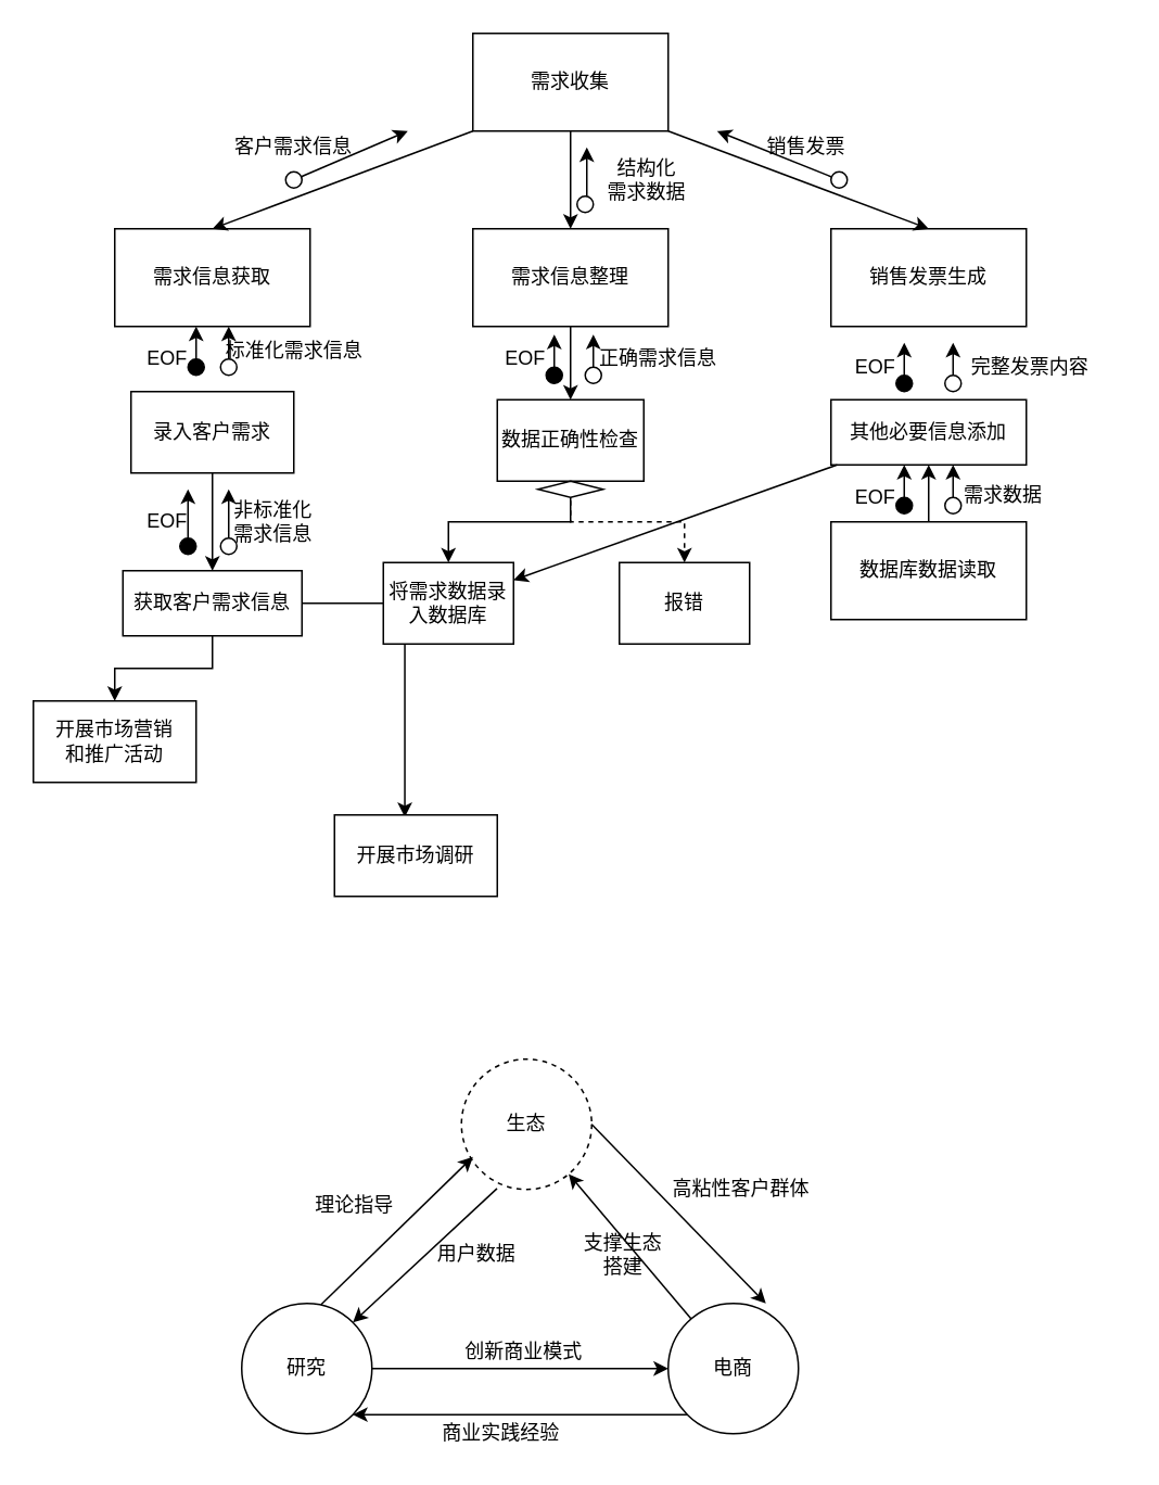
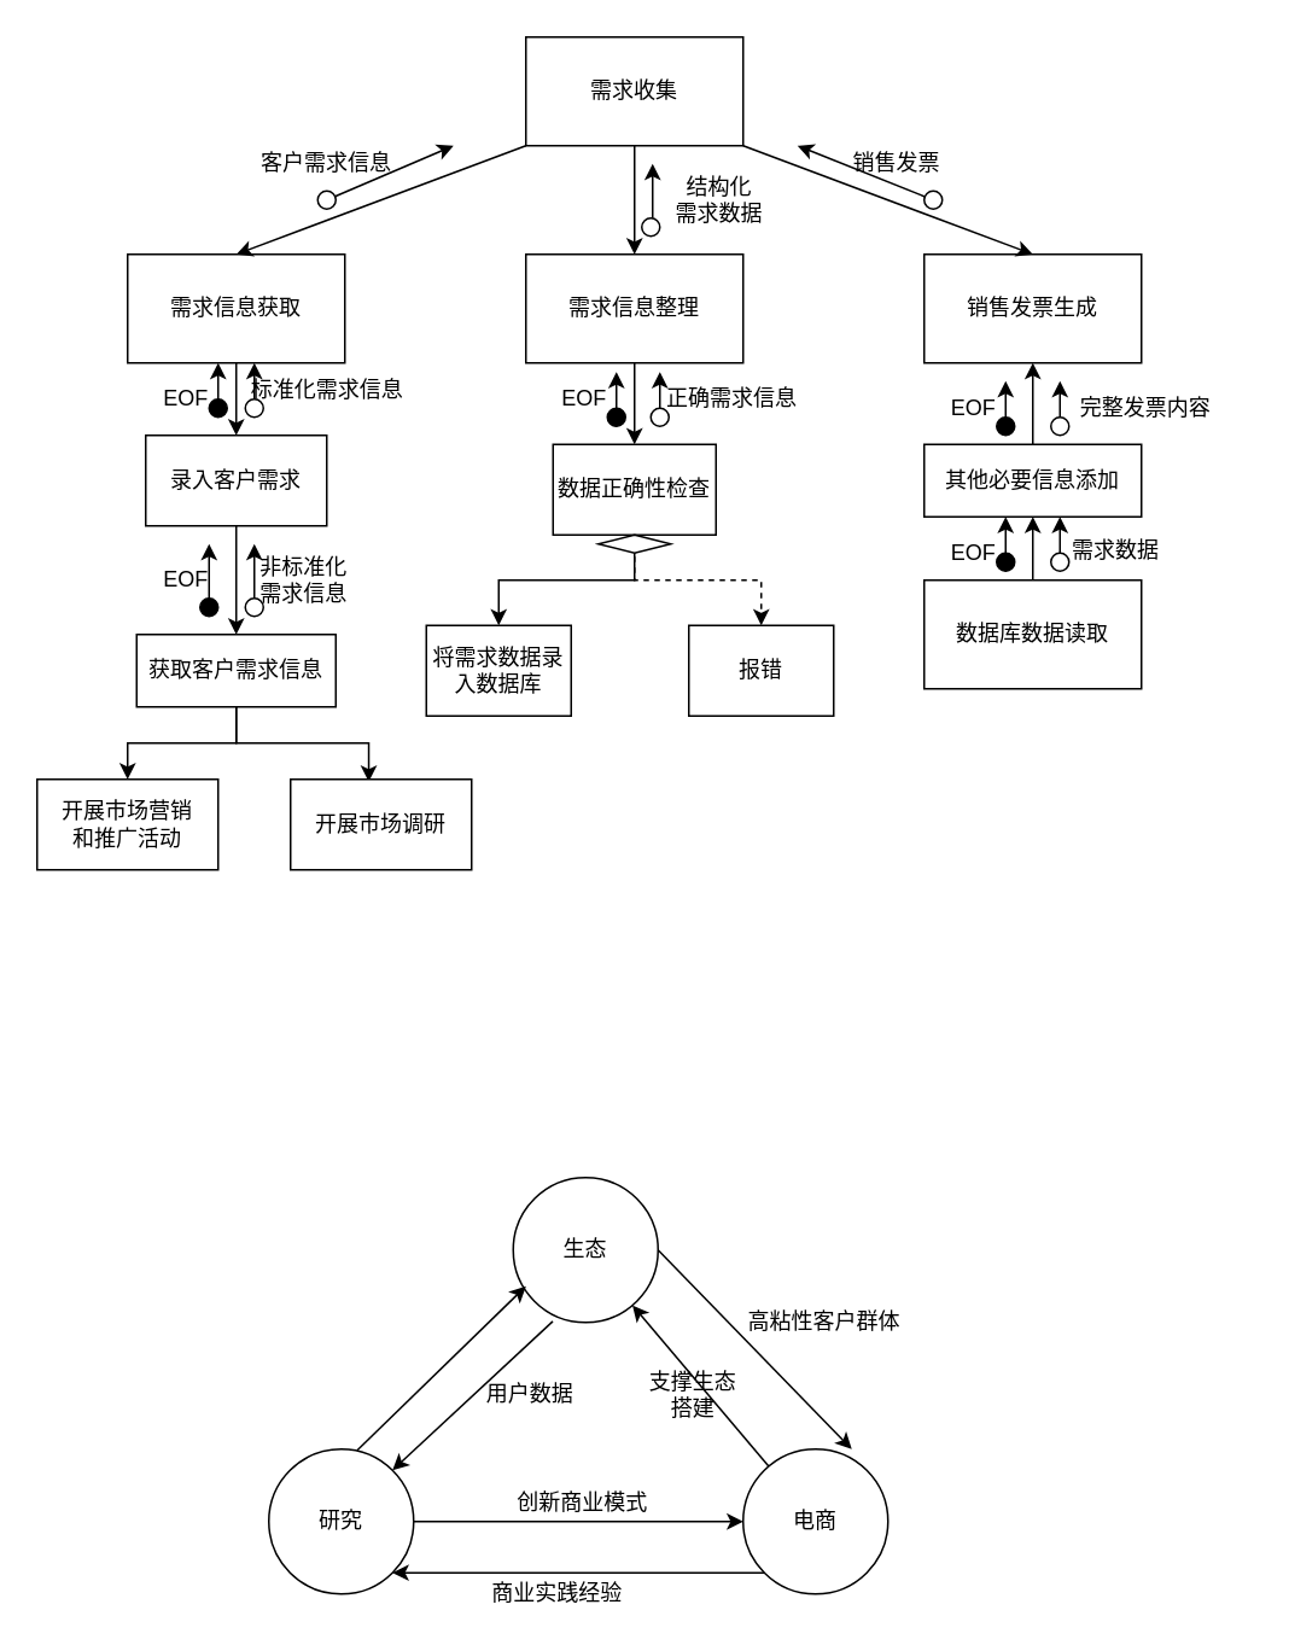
  <mxCell id="0" />
  <mxCell id="1" parent="0" />
  <mxCell id="2" value="需求收集" style="rounded=0;whiteSpace=wrap;html=1;" parent="1" vertex="1"><mxGeometry x="290" y="20" width="120" height="60" as="geometry" /></mxCell>
+ <mxCell id="3" style="edgeStyle=orthogonalEdgeStyle;rounded=0;orthogonalLoop=1;jettySize=auto;html=1;" parent="1" source="4" target="19" edge="1"><mxGeometry relative="1" as="geometry" /></mxCell>
  <mxCell id="4" value="需求信息获取" style="rounded=0;whiteSpace=wrap;html=1;" parent="1" vertex="1"><mxGeometry x="70" y="140" width="120" height="60" as="geometry" /></mxCell>
  <mxCell id="5" style="edgeStyle=orthogonalEdgeStyle;rounded=0;orthogonalLoop=1;jettySize=auto;html=1;entryX=0.5;entryY=0;entryDx=0;entryDy=0;" parent="1" source="6" target="30" edge="1"><mxGeometry relative="1" as="geometry" /></mxCell>
  <mxCell id="6" value="需求信息整理" style="rounded=0;whiteSpace=wrap;html=1;" parent="1" vertex="1"><mxGeometry x="290" y="140" width="120" height="60" as="geometry" /></mxCell>
  <mxCell id="7" value="销售发票生成" style="rounded=0;whiteSpace=wrap;html=1;" parent="1" vertex="1"><mxGeometry x="510" y="140" width="120" height="60" as="geometry" /></mxCell>
  <mxCell id="8" value="" style="endArrow=classic;html=1;exitX=0;exitY=1;exitDx=0;exitDy=0;entryX=0.5;entryY=0;entryDx=0;entryDy=0;" parent="1" source="2" target="4" edge="1"><mxGeometry width="50" height="50" relative="1" as="geometry"><mxPoint x="340" y="230" as="sourcePoint" /><mxPoint x="390" y="180" as="targetPoint" /></mxGeometry></mxCell>
  <mxCell id="9" value="" style="endArrow=classic;html=1;exitX=0.5;exitY=1;exitDx=0;exitDy=0;entryX=0.5;entryY=0;entryDx=0;entryDy=0;" parent="1" source="2" target="6" edge="1"><mxGeometry width="50" height="50" relative="1" as="geometry"><mxPoint x="340" y="230" as="sourcePoint" /><mxPoint x="390" y="180" as="targetPoint" /></mxGeometry></mxCell>
  <mxCell id="10" value="" style="endArrow=classic;html=1;exitX=1;exitY=1;exitDx=0;exitDy=0;entryX=0.5;entryY=0;entryDx=0;entryDy=0;" parent="1" source="2" target="7" edge="1"><mxGeometry width="50" height="50" relative="1" as="geometry"><mxPoint x="340" y="230" as="sourcePoint" /><mxPoint x="390" y="180" as="targetPoint" /></mxGeometry></mxCell>
  <mxCell id="11" value="" style="endArrow=classic;html=1;startArrow=none;" parent="1" source="64" edge="1"><mxGeometry width="50" height="50" relative="1" as="geometry"><mxPoint x="180" y="110" as="sourcePoint" /><mxPoint x="250" y="80" as="targetPoint" /></mxGeometry></mxCell>
  <mxCell id="12" value="客户需求信息" style="text;html=1;strokeColor=none;fillColor=none;align=center;verticalAlign=middle;whiteSpace=wrap;rounded=0;" parent="1" vertex="1"><mxGeometry x="140" y="80" width="80" height="20" as="geometry" /></mxCell>
  <mxCell id="13" style="edgeStyle=orthogonalEdgeStyle;rounded=0;orthogonalLoop=1;jettySize=auto;html=1;entryX=0.5;entryY=0;entryDx=0;entryDy=0;" parent="1" source="15" target="16" edge="1"><mxGeometry relative="1" as="geometry" /></mxCell>
  <mxCell id="14" style="edgeStyle=orthogonalEdgeStyle;rounded=0;orthogonalLoop=1;jettySize=auto;html=1;entryX=0.432;entryY=0.028;entryDx=0;entryDy=0;entryPerimeter=0;" parent="1" source="15" target="17" edge="1"><mxGeometry relative="1" as="geometry" /></mxCell>
  <mxCell id="15" value="获取客户需求信息" style="rounded=0;whiteSpace=wrap;html=1;" parent="1" vertex="1"><mxGeometry x="75" y="350" width="110" height="40" as="geometry" /></mxCell>
  <mxCell id="16" value="开展市场营销&lt;br&gt;和推广活动" style="rounded=0;whiteSpace=wrap;html=1;" parent="1" vertex="1"><mxGeometry x="20" y="430" width="100" height="50" as="geometry" /></mxCell>
- <mxCell id="17" value="开展市场调研" style="rounded=0;whiteSpace=wrap;html=1;" parent="1" vertex="1"><mxGeometry x="205" y="500" width="100" height="50" as="geometry" /></mxCell>
+ <mxCell id="17" value="开展市场调研" style="rounded=0;whiteSpace=wrap;html=1;" parent="1" vertex="1"><mxGeometry x="160" y="430" width="100" height="50" as="geometry" /></mxCell>
  <mxCell id="18" style="edgeStyle=orthogonalEdgeStyle;rounded=0;orthogonalLoop=1;jettySize=auto;html=1;" parent="1" source="19" target="15" edge="1"><mxGeometry relative="1" as="geometry" /></mxCell>
  <mxCell id="19" value="录入客户需求" style="rounded=0;whiteSpace=wrap;html=1;" parent="1" vertex="1"><mxGeometry x="80" y="240" width="100" height="50" as="geometry" /></mxCell>
  <mxCell id="20" value="" style="endArrow=classic;html=1;" parent="1" edge="1"><mxGeometry width="50" height="50" relative="1" as="geometry"><mxPoint x="140" y="330" as="sourcePoint" /><mxPoint x="140" y="300" as="targetPoint" /></mxGeometry></mxCell>
  <mxCell id="21" value="非标准化&lt;br&gt;需求信息" style="text;html=1;strokeColor=none;fillColor=none;align=center;verticalAlign=middle;whiteSpace=wrap;rounded=0;" parent="1" vertex="1"><mxGeometry x="115" y="310" width="105" height="20" as="geometry" /></mxCell>
  <mxCell id="22" value="" style="endArrow=classic;html=1;startArrow=none;" parent="1" edge="1"><mxGeometry width="50" height="50" relative="1" as="geometry"><mxPoint x="140" y="220" as="sourcePoint" /><mxPoint x="140" y="200" as="targetPoint" /></mxGeometry></mxCell>
  <mxCell id="23" value="标准化需求信息" style="text;html=1;strokeColor=none;fillColor=none;align=center;verticalAlign=middle;whiteSpace=wrap;rounded=0;" parent="1" vertex="1"><mxGeometry x="132.5" y="205" width="95" height="20" as="geometry" /></mxCell>
  <mxCell id="24" value="" style="endArrow=classic;html=1;" parent="1" edge="1"><mxGeometry width="50" height="50" relative="1" as="geometry"><mxPoint x="120" y="230" as="sourcePoint" /><mxPoint x="120" y="200" as="targetPoint" /></mxGeometry></mxCell>
  <mxCell id="25" value="EOF" style="text;html=1;strokeColor=none;fillColor=none;align=center;verticalAlign=middle;whiteSpace=wrap;rounded=0;" parent="1" vertex="1"><mxGeometry x="85" y="210" width="35" height="20" as="geometry" /></mxCell>
  <mxCell id="26" value="" style="endArrow=classic;html=1;" parent="1" edge="1"><mxGeometry width="50" height="50" relative="1" as="geometry"><mxPoint x="115" y="330" as="sourcePoint" /><mxPoint x="115" y="300" as="targetPoint" /></mxGeometry></mxCell>
  <mxCell id="27" value="EOF" style="text;html=1;strokeColor=none;fillColor=none;align=center;verticalAlign=middle;whiteSpace=wrap;rounded=0;" parent="1" vertex="1"><mxGeometry x="85" y="310" width="35" height="20" as="geometry" /></mxCell>
  <mxCell id="28" style="edgeStyle=orthogonalEdgeStyle;rounded=0;orthogonalLoop=1;jettySize=auto;html=1;" parent="1" source="30" target="31" edge="1"><mxGeometry relative="1" as="geometry" /></mxCell>
  <mxCell id="29" style="edgeStyle=orthogonalEdgeStyle;rounded=0;orthogonalLoop=1;jettySize=auto;html=1;entryX=0.5;entryY=0;entryDx=0;entryDy=0;dashed=1;" parent="1" source="30" target="32" edge="1"><mxGeometry relative="1" as="geometry" /></mxCell>
  <mxCell id="30" value="数据正确性检查" style="rounded=0;whiteSpace=wrap;html=1;" parent="1" vertex="1"><mxGeometry x="305" y="245" width="90" height="50" as="geometry" /></mxCell>
  <mxCell id="31" value="将需求数据录入数据库" style="rounded=0;whiteSpace=wrap;html=1;" parent="1" vertex="1"><mxGeometry x="235" y="345" width="80" height="50" as="geometry" /></mxCell>
  <mxCell id="32" value="报错" style="rounded=0;whiteSpace=wrap;html=1;" parent="1" vertex="1"><mxGeometry x="380" y="345" width="80" height="50" as="geometry" /></mxCell>
  <mxCell id="33" value="" style="rhombus;whiteSpace=wrap;html=1;" parent="1" vertex="1"><mxGeometry x="330" y="295" width="40" height="10" as="geometry" /></mxCell>
  <mxCell id="34" value="" style="endArrow=classic;html=1;" parent="1" edge="1"><mxGeometry width="50" height="50" relative="1" as="geometry"><mxPoint x="360" y="120" as="sourcePoint" /><mxPoint x="360" y="90" as="targetPoint" /></mxGeometry></mxCell>
  <mxCell id="35" value="结构化&lt;br&gt;需求数据" style="text;html=1;strokeColor=none;fillColor=none;align=center;verticalAlign=middle;whiteSpace=wrap;rounded=0;" parent="1" vertex="1"><mxGeometry x="364" y="100" width="66" height="20" as="geometry" /></mxCell>
  <mxCell id="36" style="edgeStyle=orthogonalEdgeStyle;rounded=0;orthogonalLoop=1;jettySize=auto;html=1;" parent="1" source="37" target="38" edge="1"><mxGeometry relative="1" as="geometry" /></mxCell>
  <mxCell id="37" value="数据库数据读取" style="rounded=0;whiteSpace=wrap;html=1;" parent="1" vertex="1"><mxGeometry x="510" y="320" width="120" height="60" as="geometry" /></mxCell>
  <mxCell id="38" value="其他必要信息添加" style="rounded=0;whiteSpace=wrap;html=1;" parent="1" vertex="1"><mxGeometry x="510" y="245" width="120" height="40" as="geometry" /></mxCell>
  <mxCell id="39" value="正确需求信息" style="text;html=1;strokeColor=none;fillColor=none;align=center;verticalAlign=middle;whiteSpace=wrap;rounded=0;" parent="1" vertex="1"><mxGeometry x="359" y="210" width="90" height="20" as="geometry" /></mxCell>
- <mxCell id="40" value="" style="endArrow=classic;html=1;" parent="1" source="38" target="31" edge="1"><mxGeometry width="50" height="50" relative="1" as="geometry"><mxPoint x="700" y="220" as="sourcePoint" /><mxPoint x="750" y="170" as="targetPoint" /></mxGeometry></mxCell>
+ <mxCell id="40" value="" style="endArrow=classic;html=1;entryX=0.5;entryY=1;entryDx=0;entryDy=0;" parent="1" source="38" target="7" edge="1"><mxGeometry width="50" height="50" relative="1" as="geometry"><mxPoint x="700" y="220" as="sourcePoint" /><mxPoint x="750" y="170" as="targetPoint" /></mxGeometry></mxCell>
  <mxCell id="41" value="" style="endArrow=classic;html=1;" parent="1" edge="1"><mxGeometry width="50" height="50" relative="1" as="geometry"><mxPoint x="585" y="230" as="sourcePoint" /><mxPoint x="585" y="210" as="targetPoint" /></mxGeometry></mxCell>
  <mxCell id="42" value="完整发票内容" style="text;html=1;strokeColor=none;fillColor=none;align=center;verticalAlign=middle;whiteSpace=wrap;rounded=0;" parent="1" vertex="1"><mxGeometry x="580" y="215" width="105" height="20" as="geometry" /></mxCell>
  <mxCell id="43" value="" style="endArrow=classic;html=1;startArrow=none;" parent="1" source="62" edge="1"><mxGeometry width="50" height="50" relative="1" as="geometry"><mxPoint x="520" y="110" as="sourcePoint" /><mxPoint x="440" y="80" as="targetPoint" /></mxGeometry></mxCell>
  <mxCell id="44" value="销售发票" style="text;html=1;strokeColor=none;fillColor=none;align=center;verticalAlign=middle;whiteSpace=wrap;rounded=0;" parent="1" vertex="1"><mxGeometry x="470" y="80" width="50" height="20" as="geometry" /></mxCell>
  <mxCell id="45" value="" style="ellipse;whiteSpace=wrap;html=1;aspect=fixed;color=black;fillColor=#000000;" parent="1" vertex="1"><mxGeometry x="115" y="220" width="10" height="10" as="geometry" /></mxCell>
  <mxCell id="46" value="" style="ellipse;whiteSpace=wrap;html=1;aspect=fixed;color=black;fillColor=#000000;" parent="1" vertex="1"><mxGeometry x="110" y="330" width="10" height="10" as="geometry" /></mxCell>
  <mxCell id="47" value="" style="endArrow=classic;html=1;" parent="1" edge="1"><mxGeometry width="50" height="50" relative="1" as="geometry"><mxPoint x="340" y="235" as="sourcePoint" /><mxPoint x="340" y="205" as="targetPoint" /></mxGeometry></mxCell>
  <mxCell id="48" value="EOF" style="text;html=1;strokeColor=none;fillColor=none;align=center;verticalAlign=middle;whiteSpace=wrap;rounded=0;" parent="1" vertex="1"><mxGeometry x="305" y="210" width="35" height="20" as="geometry" /></mxCell>
  <mxCell id="49" value="" style="ellipse;whiteSpace=wrap;html=1;aspect=fixed;color=black;fillColor=#000000;" parent="1" vertex="1"><mxGeometry x="335" y="225" width="10" height="10" as="geometry" /></mxCell>
  <mxCell id="50" value="" style="endArrow=classic;html=1;" parent="1" edge="1"><mxGeometry width="50" height="50" relative="1" as="geometry"><mxPoint x="555" y="240" as="sourcePoint" /><mxPoint x="555" y="210" as="targetPoint" /></mxGeometry></mxCell>
  <mxCell id="51" value="EOF" style="text;html=1;strokeColor=none;fillColor=none;align=center;verticalAlign=middle;whiteSpace=wrap;rounded=0;" parent="1" vertex="1"><mxGeometry x="520" y="215" width="35" height="20" as="geometry" /></mxCell>
  <mxCell id="52" value="" style="ellipse;whiteSpace=wrap;html=1;aspect=fixed;color=black;fillColor=#000000;" parent="1" vertex="1"><mxGeometry x="550" y="230" width="10" height="10" as="geometry" /></mxCell>
  <mxCell id="53" value="" style="endArrow=classic;html=1;" parent="1" edge="1"><mxGeometry width="50" height="50" relative="1" as="geometry"><mxPoint x="555" y="315" as="sourcePoint" /><mxPoint x="555" y="285" as="targetPoint" /></mxGeometry></mxCell>
  <mxCell id="54" value="EOF" style="text;html=1;strokeColor=none;fillColor=none;align=center;verticalAlign=middle;whiteSpace=wrap;rounded=0;" parent="1" vertex="1"><mxGeometry x="520" y="295" width="35" height="20" as="geometry" /></mxCell>
  <mxCell id="55" value="" style="ellipse;whiteSpace=wrap;html=1;aspect=fixed;color=black;fillColor=#000000;" parent="1" vertex="1"><mxGeometry x="550" y="305" width="10" height="10" as="geometry" /></mxCell>
  <mxCell id="56" value="" style="ellipse;whiteSpace=wrap;html=1;aspect=fixed;color=black;fillColor=#FFFFFF;" parent="1" vertex="1"><mxGeometry x="580" y="230" width="10" height="10" as="geometry" /></mxCell>
  <mxCell id="57" value="" style="endArrow=classic;html=1;" parent="1" edge="1"><mxGeometry width="50" height="50" relative="1" as="geometry"><mxPoint x="585" y="305" as="sourcePoint" /><mxPoint x="585" y="285" as="targetPoint" /></mxGeometry></mxCell>
  <mxCell id="58" value="" style="ellipse;whiteSpace=wrap;html=1;aspect=fixed;color=black;fillColor=#FFFFFF;" parent="1" vertex="1"><mxGeometry x="580" y="305" width="10" height="10" as="geometry" /></mxCell>
  <mxCell id="59" value="&lt;div style=&quot;text-align: center&quot;&gt;&lt;span&gt;&lt;font face=&quot;helvetica&quot;&gt;需求数据&lt;/font&gt;&lt;/span&gt;&lt;/div&gt;" style="text;whiteSpace=wrap;html=1;" parent="1" vertex="1"><mxGeometry x="590" y="290" width="100" height="30" as="geometry" /></mxCell>
  <mxCell id="60" value="" style="endArrow=classic;html=1;" parent="1" edge="1"><mxGeometry width="50" height="50" relative="1" as="geometry"><mxPoint x="364" y="225" as="sourcePoint" /><mxPoint x="364" y="205" as="targetPoint" /></mxGeometry></mxCell>
  <mxCell id="61" value="" style="ellipse;whiteSpace=wrap;html=1;aspect=fixed;color=black;fillColor=#FFFFFF;" parent="1" vertex="1"><mxGeometry x="359" y="225" width="10" height="10" as="geometry" /></mxCell>
  <mxCell id="62" value="" style="ellipse;whiteSpace=wrap;html=1;aspect=fixed;color=black;fillColor=#FFFFFF;" parent="1" vertex="1"><mxGeometry x="510" y="105" width="10" height="10" as="geometry" /></mxCell>
  <mxCell id="63" value="" style="endArrow=none;html=1;" parent="1" target="62" edge="1"><mxGeometry width="50" height="50" relative="1" as="geometry"><mxPoint x="520" y="110" as="sourcePoint" /><mxPoint x="440" y="80" as="targetPoint" /></mxGeometry></mxCell>
  <mxCell id="64" value="" style="ellipse;whiteSpace=wrap;html=1;aspect=fixed;color=black;fillColor=#FFFFFF;" parent="1" vertex="1"><mxGeometry x="175" y="105" width="10" height="10" as="geometry" /></mxCell>
  <mxCell id="65" value="" style="endArrow=none;html=1;" parent="1" target="64" edge="1"><mxGeometry width="50" height="50" relative="1" as="geometry"><mxPoint x="180" y="110" as="sourcePoint" /><mxPoint x="250" y="80" as="targetPoint" /></mxGeometry></mxCell>
  <mxCell id="66" value="" style="ellipse;whiteSpace=wrap;html=1;aspect=fixed;color=black;fillColor=#FFFFFF;" parent="1" vertex="1"><mxGeometry x="135" y="220" width="10" height="10" as="geometry" /></mxCell>
  <mxCell id="67" value="" style="ellipse;whiteSpace=wrap;html=1;aspect=fixed;color=black;fillColor=#FFFFFF;" parent="1" vertex="1"><mxGeometry x="135" y="330" width="10" height="10" as="geometry" /></mxCell>
  <mxCell id="68" value="" style="ellipse;whiteSpace=wrap;html=1;aspect=fixed;color=black;fillColor=#FFFFFF;" parent="1" vertex="1"><mxGeometry x="354" y="120" width="10" height="10" as="geometry" /></mxCell>
- <mxCell id="69" value="生态" style="ellipse;whiteSpace=wrap;html=1;aspect=fixed;dashed=1;" vertex="1" parent="1"><mxGeometry x="283" y="650" width="80" height="80" as="geometry" /></mxCell>
+ <mxCell id="69" value="生态" style="ellipse;whiteSpace=wrap;html=1;aspect=fixed;" vertex="1" parent="1"><mxGeometry x="283" y="650" width="80" height="80" as="geometry" /></mxCell>
  <mxCell id="70" value="研究" style="ellipse;whiteSpace=wrap;html=1;aspect=fixed;" vertex="1" parent="1"><mxGeometry x="148" y="800" width="80" height="80" as="geometry" /></mxCell>
  <mxCell id="71" value="电商" style="ellipse;whiteSpace=wrap;html=1;aspect=fixed;" vertex="1" parent="1"><mxGeometry x="410" y="800" width="80" height="80" as="geometry" /></mxCell>
  <mxCell id="72" value="" style="endArrow=classic;html=1;entryX=0.088;entryY=0.75;entryDx=0;entryDy=0;entryPerimeter=0;exitX=0.61;exitY=0.008;exitDx=0;exitDy=0;exitPerimeter=0;" edge="1" parent="1" source="70" target="69"><mxGeometry width="50" height="50" relative="1" as="geometry"><mxPoint x="210" y="780" as="sourcePoint" /><mxPoint x="260" y="730" as="targetPoint" /></mxGeometry></mxCell>
  <mxCell id="73" value="" style="endArrow=classic;html=1;exitX=0.273;exitY=0.993;exitDx=0;exitDy=0;exitPerimeter=0;entryX=1;entryY=0;entryDx=0;entryDy=0;" edge="1" parent="1" source="69" target="70"><mxGeometry width="50" height="50" relative="1" as="geometry"><mxPoint x="320" y="830" as="sourcePoint" /><mxPoint x="370" y="780" as="targetPoint" /></mxGeometry></mxCell>
  <mxCell id="74" value="" style="endArrow=classic;html=1;" edge="1" parent="1" source="70" target="71"><mxGeometry width="50" height="50" relative="1" as="geometry"><mxPoint x="260" y="870" as="sourcePoint" /><mxPoint x="310" y="820" as="targetPoint" /></mxGeometry></mxCell>
  <mxCell id="75" value="" style="endArrow=classic;html=1;exitX=0;exitY=1;exitDx=0;exitDy=0;entryX=1;entryY=1;entryDx=0;entryDy=0;" edge="1" parent="1" source="71" target="70"><mxGeometry width="50" height="50" relative="1" as="geometry"><mxPoint x="300" y="920" as="sourcePoint" /><mxPoint x="350" y="870" as="targetPoint" /></mxGeometry></mxCell>
- <mxCell id="76" value="理论指导" style="text;html=1;strokeColor=none;fillColor=none;align=center;verticalAlign=middle;whiteSpace=wrap;rounded=0;" vertex="1" parent="1"><mxGeometry x="190" y="730" width="55" height="20" as="geometry" /></mxCell>
  <mxCell id="77" value="用户数据" style="text;html=1;strokeColor=none;fillColor=none;align=center;verticalAlign=middle;whiteSpace=wrap;rounded=0;" vertex="1" parent="1"><mxGeometry x="265" y="760" width="55" height="20" as="geometry" /></mxCell>
  <mxCell id="78" value="商业实践经验" style="text;html=1;strokeColor=none;fillColor=none;align=center;verticalAlign=middle;whiteSpace=wrap;rounded=0;" vertex="1" parent="1"><mxGeometry x="270" y="870" width="75" height="20" as="geometry" /></mxCell>
  <mxCell id="79" value="创新商业模式" style="text;html=1;strokeColor=none;fillColor=none;align=center;verticalAlign=middle;whiteSpace=wrap;rounded=0;" vertex="1" parent="1"><mxGeometry x="283" y="820" width="77" height="20" as="geometry" /></mxCell>
  <mxCell id="80" value="" style="endArrow=classic;html=1;" edge="1" parent="1" source="71" target="69"><mxGeometry width="50" height="50" relative="1" as="geometry"><mxPoint x="520" y="750" as="sourcePoint" /><mxPoint x="570" y="700" as="targetPoint" /></mxGeometry></mxCell>
  <mxCell id="81" value="" style="endArrow=classic;html=1;exitX=1;exitY=0.5;exitDx=0;exitDy=0;entryX=0.75;entryY=0;entryDx=0;entryDy=0;entryPerimeter=0;" edge="1" parent="1" source="69" target="71"><mxGeometry width="50" height="50" relative="1" as="geometry"><mxPoint x="560" y="660" as="sourcePoint" /><mxPoint x="610" y="610" as="targetPoint" /></mxGeometry></mxCell>
  <mxCell id="82" value="高粘性客户群体" style="text;html=1;strokeColor=none;fillColor=none;align=center;verticalAlign=middle;whiteSpace=wrap;rounded=0;" vertex="1" parent="1"><mxGeometry x="410" y="720" width="90" height="20" as="geometry" /></mxCell>
  <mxCell id="83" value="支撑生态搭建" style="text;html=1;strokeColor=none;fillColor=none;align=center;verticalAlign=middle;whiteSpace=wrap;rounded=0;" vertex="1" parent="1"><mxGeometry x="355" y="760" width="55" height="20" as="geometry" /></mxCell>
